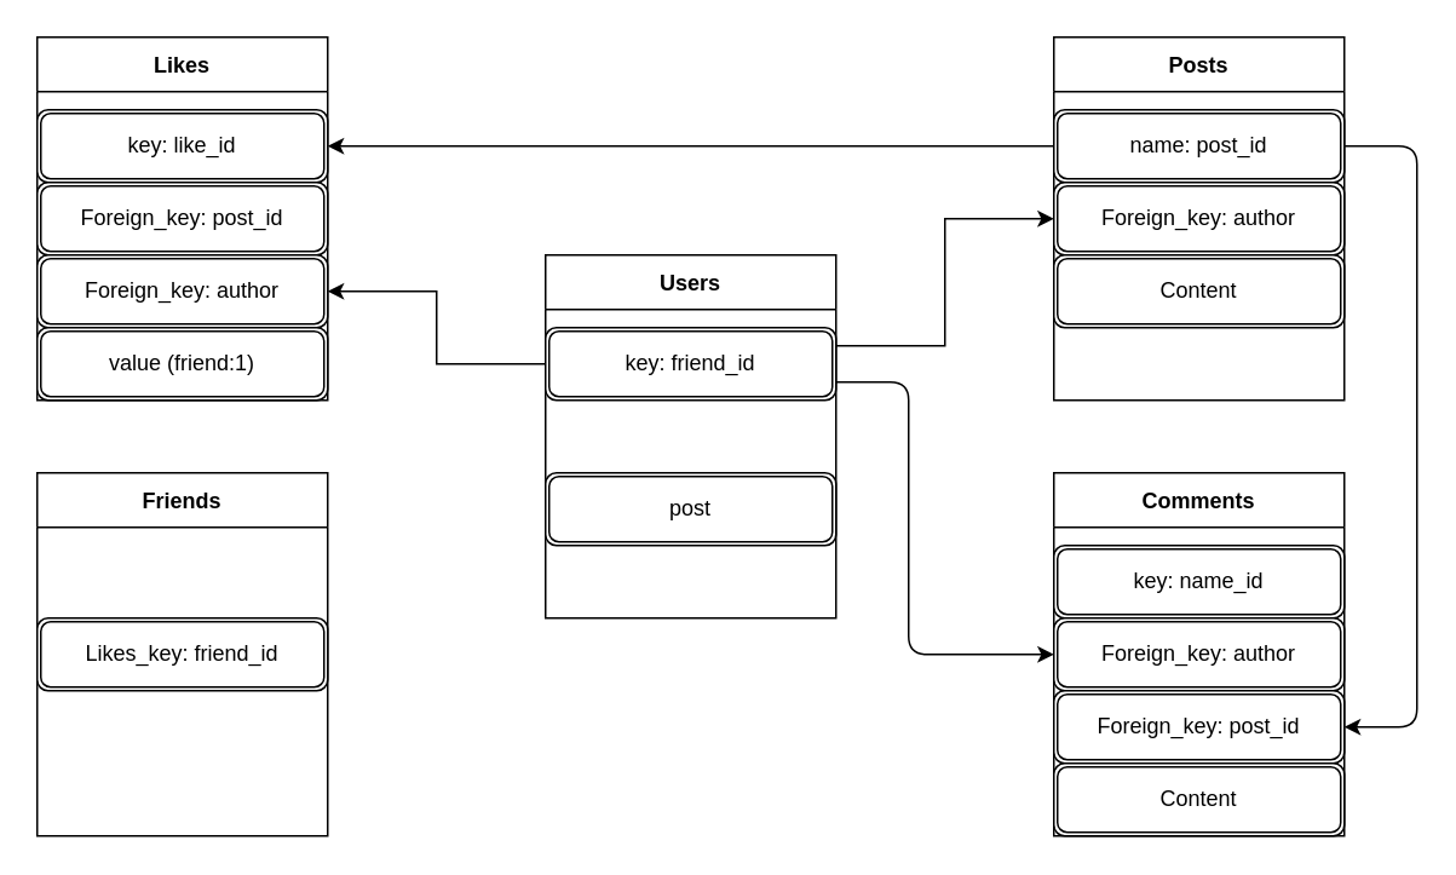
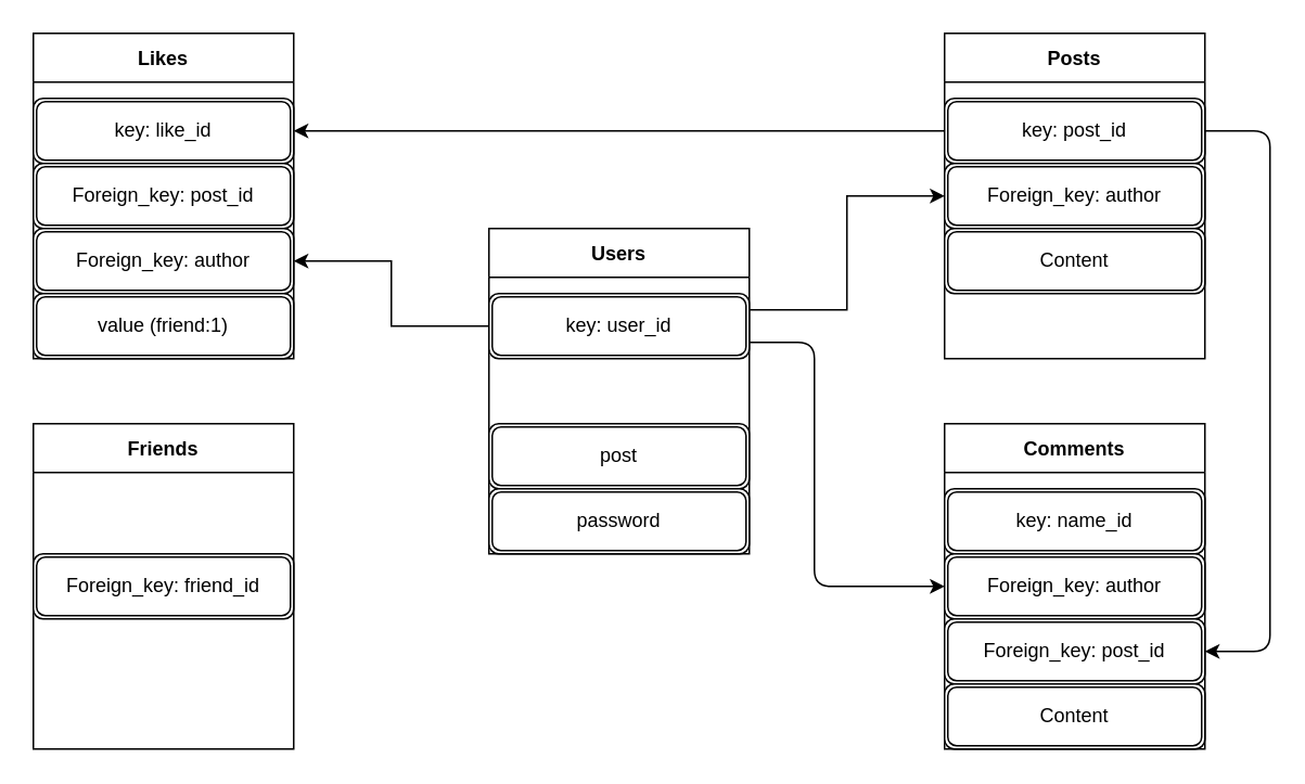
  <mxCell id="0" />
  <mxCell id="1" parent="0" />
  <mxCell id="2" style="edgeStyle=orthogonalEdgeStyle;rounded=0;orthogonalLoop=1;jettySize=auto;html=1;exitX=1;exitY=0.25;exitDx=0;exitDy=0;" edge="1" parent="1" source="3" target="9"><mxGeometry relative="1" as="geometry" /></mxCell>
  <mxCell id="3" value="Users" style="swimlane;startSize=30;" vertex="1" parent="1"><mxGeometry x="300" y="140" width="160" height="200" as="geometry" /></mxCell>
- <mxCell id="4" value="key: friend_id" style="shape=ext;double=1;rounded=1;whiteSpace=wrap;html=1;" vertex="1" parent="3"><mxGeometry y="40" width="160" height="40" as="geometry" /></mxCell>
+ <mxCell id="4" value="key: user_id" style="shape=ext;double=1;rounded=1;whiteSpace=wrap;html=1;" vertex="1" parent="3"><mxGeometry y="40" width="160" height="40" as="geometry" /></mxCell>
  <mxCell id="5" value="post" style="shape=ext;double=1;rounded=1;whiteSpace=wrap;html=1;" vertex="1" parent="3"><mxGeometry y="120" width="160" height="40" as="geometry" /></mxCell>
+ <mxCell id="6" value="password" style="shape=ext;double=1;rounded=1;whiteSpace=wrap;html=1;" vertex="1" parent="3"><mxGeometry y="160" width="160" height="40" as="geometry" /></mxCell>
  <mxCell id="7" value="Posts" style="swimlane;startSize=30;" vertex="1" parent="1"><mxGeometry x="580" width="160" height="200" as="geometry" y="20" /></mxCell>
- <mxCell id="8" value="name: post_id" style="shape=ext;double=1;rounded=1;whiteSpace=wrap;html=1;" vertex="1" parent="7"><mxGeometry y="40" width="160" height="40" as="geometry" /></mxCell>
+ <mxCell id="8" value="key: post_id" style="shape=ext;double=1;rounded=1;whiteSpace=wrap;html=1;" vertex="1" parent="7"><mxGeometry y="40" width="160" height="40" as="geometry" /></mxCell>
  <mxCell id="9" value="Foreign_key: author" style="shape=ext;double=1;rounded=1;whiteSpace=wrap;html=1;" vertex="1" parent="7"><mxGeometry y="80" width="160" height="40" as="geometry" /></mxCell>
  <mxCell id="10" value="Content" style="shape=ext;double=1;rounded=1;whiteSpace=wrap;html=1;" vertex="1" parent="7"><mxGeometry y="120" width="160" height="40" as="geometry" /></mxCell>
  <mxCell id="11" value="Comments" style="swimlane;startSize=30;" vertex="1" parent="1"><mxGeometry x="580" y="260" width="160" height="200" as="geometry" /></mxCell>
  <mxCell id="12" value="key: name_id" style="shape=ext;double=1;rounded=1;whiteSpace=wrap;html=1;" vertex="1" parent="11"><mxGeometry y="40" width="160" height="40" as="geometry" /></mxCell>
  <mxCell id="13" value="Foreign_key: author" style="shape=ext;double=1;rounded=1;whiteSpace=wrap;html=1;" vertex="1" parent="11"><mxGeometry y="80" width="160" height="40" as="geometry" /></mxCell>
  <mxCell id="14" value="Foreign_key: post_id" style="shape=ext;double=1;rounded=1;whiteSpace=wrap;html=1;" vertex="1" parent="11"><mxGeometry y="120" width="160" height="40" as="geometry" /></mxCell>
  <mxCell id="15" value="Content" style="shape=ext;double=1;rounded=1;whiteSpace=wrap;html=1;" vertex="1" parent="11"><mxGeometry y="160" width="160" height="40" as="geometry" /></mxCell>
  <mxCell id="16" value="Likes" style="swimlane;startSize=30;" vertex="1" parent="1"><mxGeometry x="20" width="160" height="200" as="geometry" y="20" /></mxCell>
  <mxCell id="17" value="key: like_id" style="shape=ext;double=1;rounded=1;whiteSpace=wrap;html=1;" vertex="1" parent="16"><mxGeometry y="40" width="160" height="40" as="geometry" /></mxCell>
  <mxCell id="18" value="Foreign_key: post_id" style="shape=ext;double=1;rounded=1;whiteSpace=wrap;html=1;" vertex="1" parent="16"><mxGeometry y="80" width="160" height="40" as="geometry" /></mxCell>
  <mxCell id="19" value="Foreign_key: author" style="shape=ext;double=1;rounded=1;whiteSpace=wrap;html=1;" vertex="1" parent="16"><mxGeometry y="120" width="160" height="40" as="geometry" /></mxCell>
  <mxCell id="20" value="value (friend:1)" style="shape=ext;double=1;rounded=1;whiteSpace=wrap;html=1;" vertex="1" parent="16"><mxGeometry y="160" width="160" height="40" as="geometry" /></mxCell>
  <mxCell id="21" value="" style="edgeStyle=segmentEdgeStyle;endArrow=classic;html=1;exitX=1;exitY=0.75;exitDx=0;exitDy=0;" edge="1" parent="1" source="4"><mxGeometry width="50" height="50" relative="1" as="geometry"><mxPoint x="450" y="370" as="sourcePoint" /><mxPoint x="580" y="360" as="targetPoint" /><Array as="points"><mxPoint x="500" y="210" /><mxPoint x="500" y="360" /><mxPoint x="580" y="360" /></Array></mxGeometry></mxCell>
  <mxCell id="22" value="Friends" style="swimlane;startSize=30;" vertex="1" parent="1"><mxGeometry x="20" y="260" width="160" height="200" as="geometry" /></mxCell>
- <mxCell id="23" value="Likes_key: friend_id" style="shape=ext;double=1;rounded=1;whiteSpace=wrap;html=1;" vertex="1" parent="22"><mxGeometry y="80" width="160" height="40" as="geometry" /></mxCell>
+ <mxCell id="23" value="Foreign_key: friend_id" style="shape=ext;double=1;rounded=1;whiteSpace=wrap;html=1;" vertex="1" parent="22"><mxGeometry y="80" width="160" height="40" as="geometry" /></mxCell>
  <mxCell id="24" value="" style="edgeStyle=segmentEdgeStyle;endArrow=classic;html=1;exitX=1;exitY=0.75;exitDx=0;exitDy=0;entryX=1;entryY=0.5;entryDx=0;entryDy=0;" edge="1" parent="1" target="14"><mxGeometry width="50" height="50" relative="1" as="geometry"><mxPoint x="740" y="80" as="sourcePoint" /><mxPoint x="750" y="400" as="targetPoint" /><Array as="points"><mxPoint x="780" y="80" /><mxPoint x="780" y="400" /></Array></mxGeometry></mxCell>
  <mxCell id="25" style="edgeStyle=orthogonalEdgeStyle;rounded=0;orthogonalLoop=1;jettySize=auto;html=1;exitX=0;exitY=0.5;exitDx=0;exitDy=0;" edge="1" parent="1" source="8" target="17"><mxGeometry relative="1" as="geometry" /></mxCell>
  <mxCell id="26" style="edgeStyle=orthogonalEdgeStyle;rounded=0;orthogonalLoop=1;jettySize=auto;html=1;exitX=0;exitY=0.5;exitDx=0;exitDy=0;entryX=1;entryY=0.5;entryDx=0;entryDy=0;" edge="1" parent="1" source="4" target="19"><mxGeometry relative="1" as="geometry" /></mxCell>
